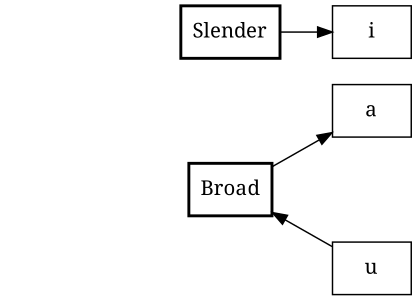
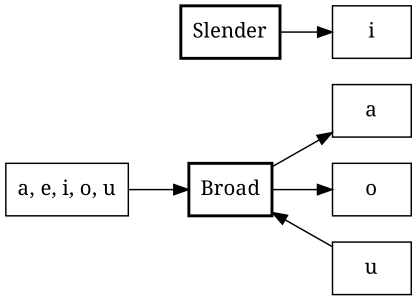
  digraph {
    fontname="Noto Serif"
    rankdir=LR
    node [fontname="Noto Serif" shape=box]
    edge [fontname="Noto Serif"]
    n1 [label=Broad style=bold]
    n2 [label=Slender style=bold]
    n3 [label=a]
    n4 [label=i]
+   n5 [label=o]
    n6 [label=u]
+   n7 [label="a, e, i, o, u"]
    subgraph sub_1 {
      rank=same
      n1
      n2
    }
    subgraph sub_2 {
      rank=same
      n3
      n4
+     n5
      n6
    }
    n1 -> n3
+   n1 -> n5
    n2 -> n4
    n6 -> n1
+   n7 -> n1
  }
